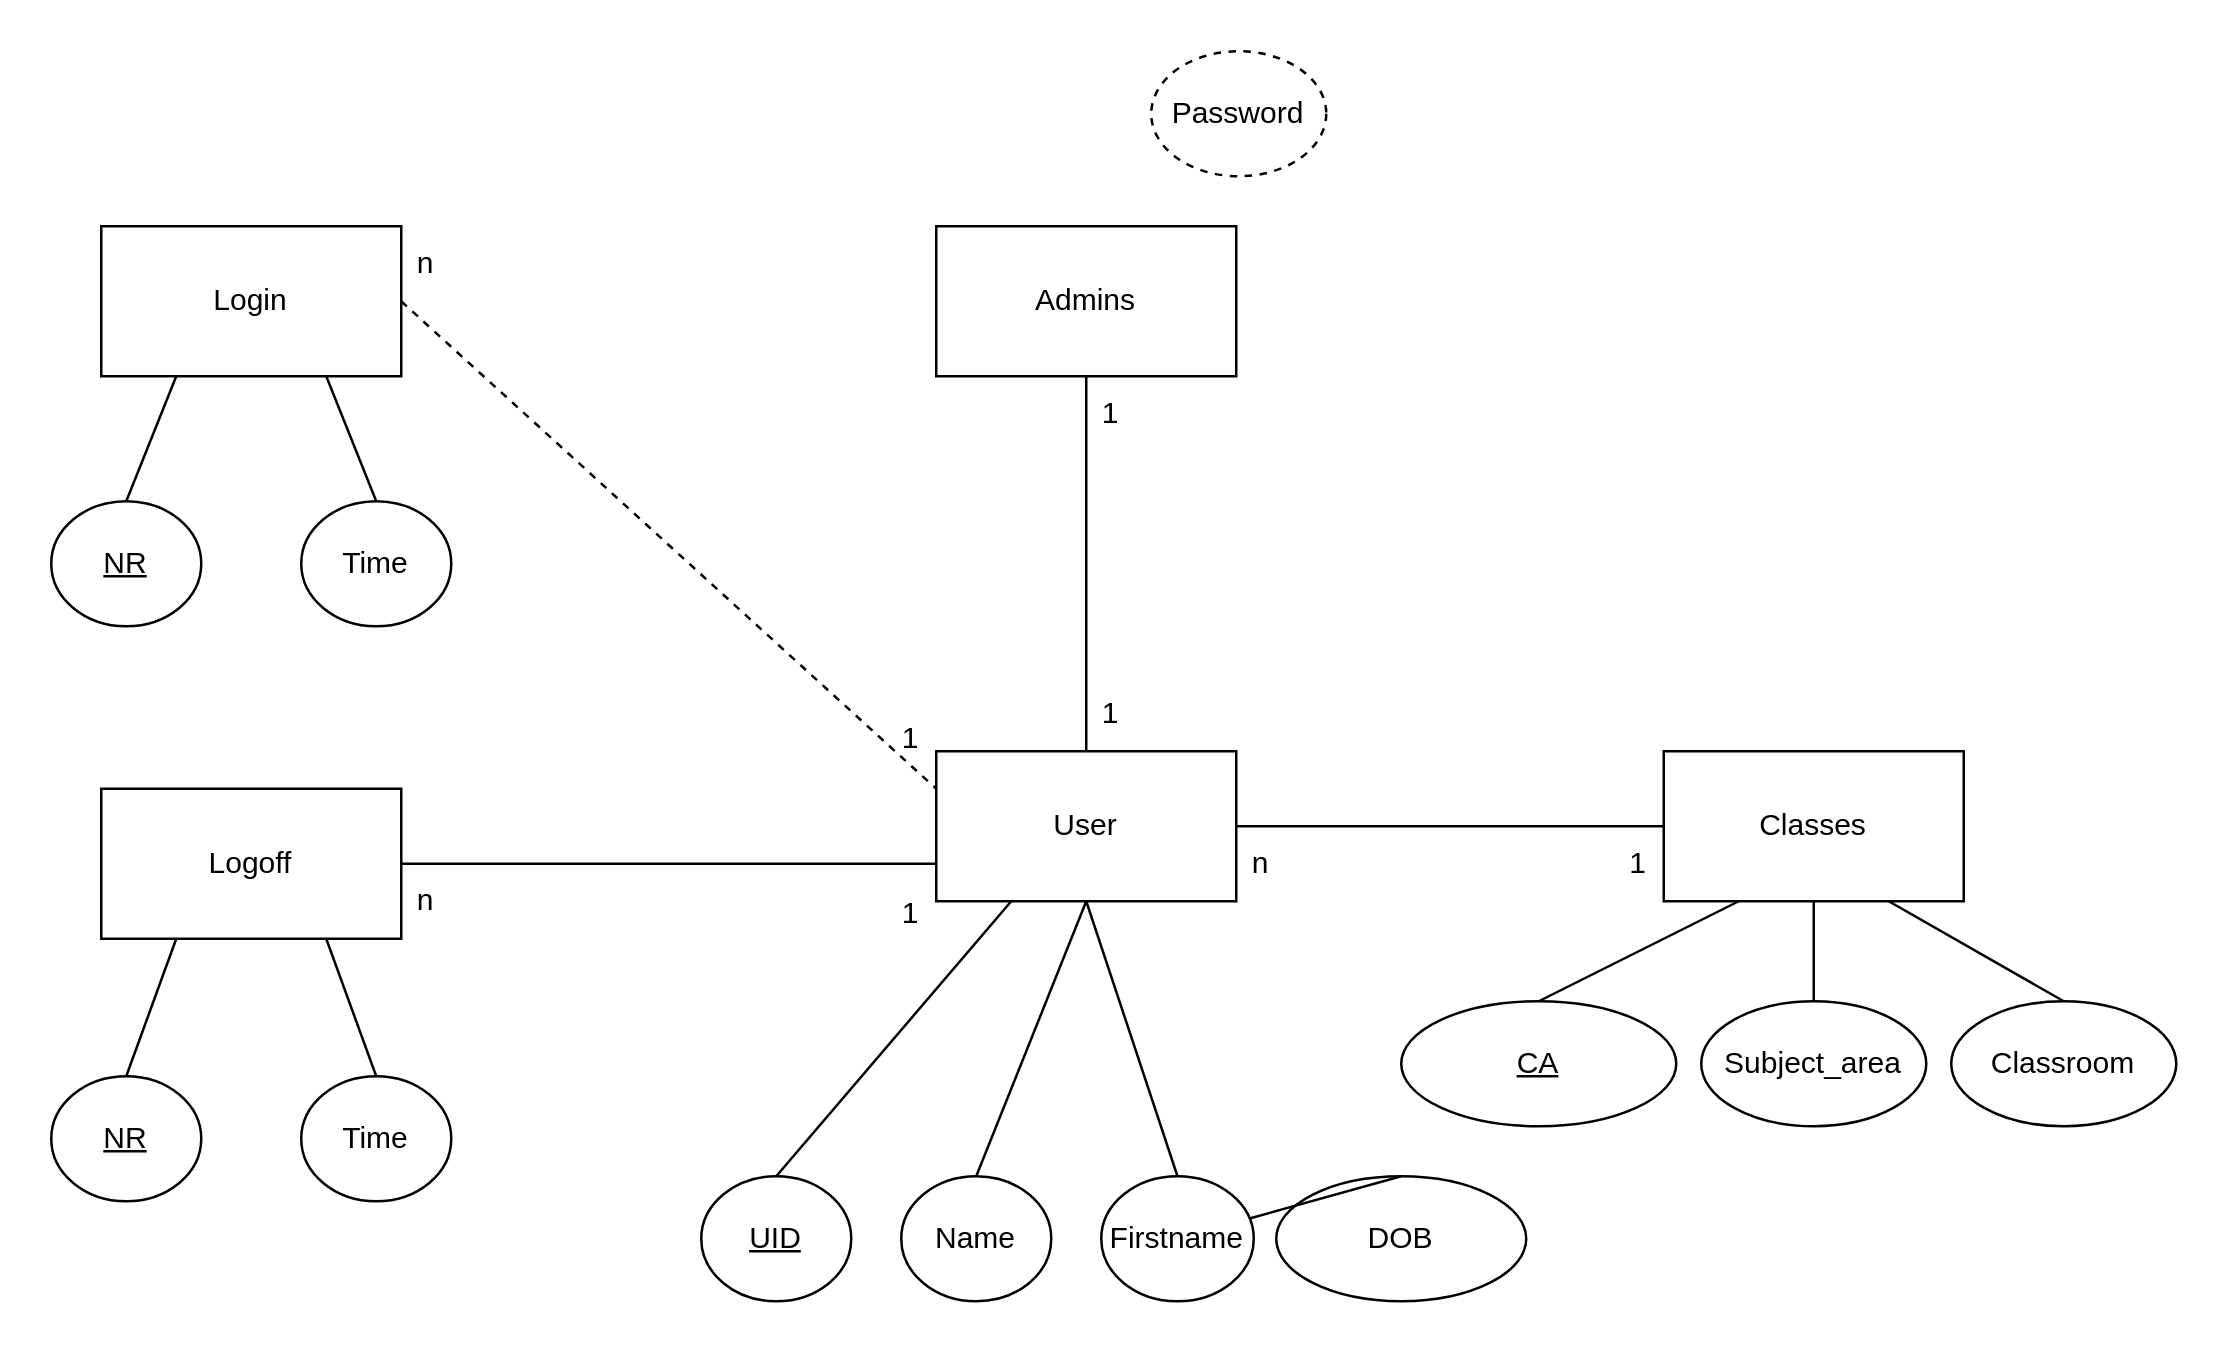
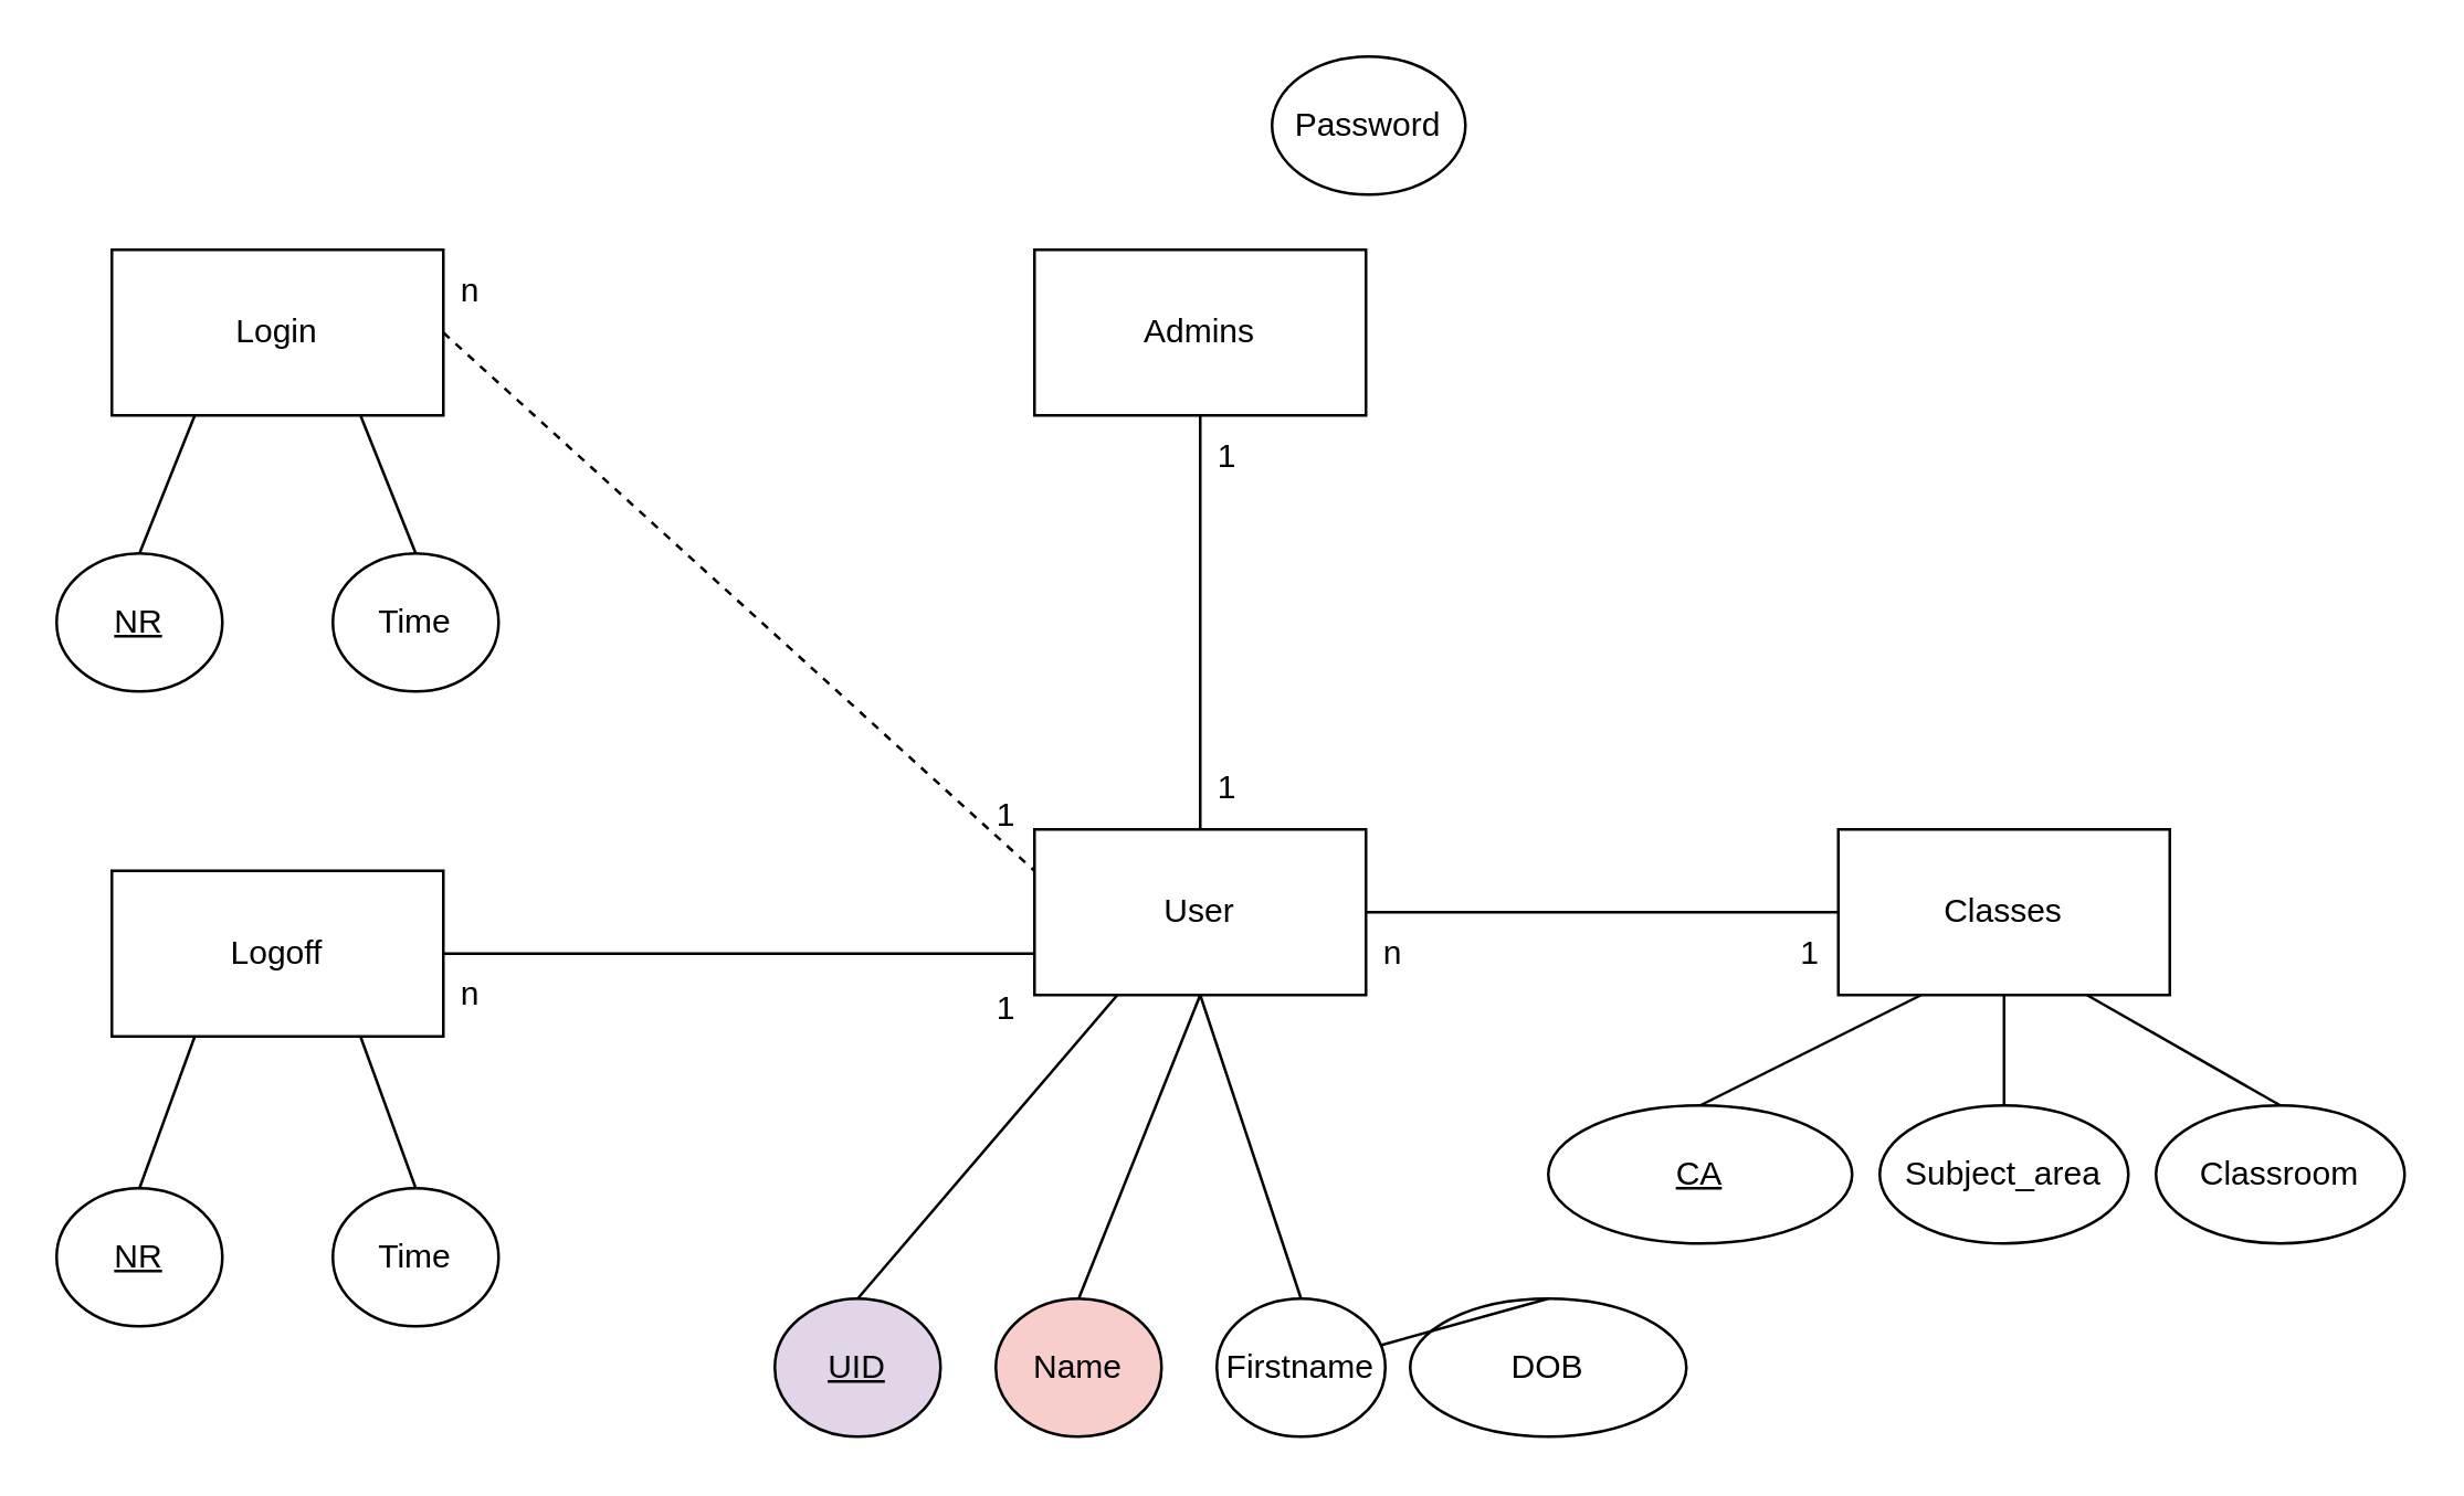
  <mxCell id="0" />
  <mxCell id="1" parent="0" />
  <mxCell id="2" value="User" style="rounded=0;whiteSpace=wrap;html=1;" parent="1" vertex="1"><mxGeometry x="374" y="300" width="120" height="60" as="geometry" /></mxCell>
  <mxCell id="3" value="Login" style="rounded=0;whiteSpace=wrap;html=1;" parent="1" vertex="1"><mxGeometry x="40" y="90" width="120" height="60" as="geometry" /></mxCell>
  <mxCell id="4" value="Logoff" style="rounded=0;whiteSpace=wrap;html=1;" parent="1" vertex="1"><mxGeometry x="40" y="315" width="120" height="60" as="geometry" /></mxCell>
  <mxCell id="5" value="" style="endArrow=none;html=1;entryX=0;entryY=0.25;entryDx=0;entryDy=0;exitX=1;exitY=0.5;exitDx=0;exitDy=0;dashed=1;" parent="1" source="3" target="2" edge="1"><mxGeometry width="50" height="50" relative="1" as="geometry"><mxPoint x="440" y="360" as="sourcePoint" /><mxPoint x="490" y="310" as="targetPoint" /></mxGeometry></mxCell>
  <mxCell id="6" value="" style="endArrow=none;html=1;entryX=0;entryY=0.75;entryDx=0;entryDy=0;exitX=1;exitY=0.5;exitDx=0;exitDy=0;" parent="1" source="4" target="2" edge="1"><mxGeometry width="50" height="50" relative="1" as="geometry"><mxPoint x="440" y="360" as="sourcePoint" /><mxPoint x="490" y="310" as="targetPoint" /></mxGeometry></mxCell>
  <mxCell id="7" value="Classes" style="rounded=0;whiteSpace=wrap;html=1;" parent="1" vertex="1"><mxGeometry x="665" y="300" width="120" height="60" as="geometry" /></mxCell>
  <mxCell id="8" value="Admins" style="rounded=0;whiteSpace=wrap;html=1;" parent="1" vertex="1"><mxGeometry x="374" y="90" width="120" height="60" as="geometry" /></mxCell>
  <mxCell id="9" value="" style="endArrow=none;html=1;exitX=0;exitY=0;exitDx=0;exitDy=0;entryX=0;entryY=0.5;entryDx=0;entryDy=0;" parent="1" source="14" target="7" edge="1"><mxGeometry width="50" height="50" relative="1" as="geometry"><mxPoint x="550" y="410" as="sourcePoint" /><mxPoint x="546" y="290" as="targetPoint" /></mxGeometry></mxCell>
  <mxCell id="10" value="n" style="text;html=1;strokeColor=none;fillColor=none;align=center;verticalAlign=middle;whiteSpace=wrap;rounded=0;" parent="1" vertex="1"><mxGeometry x="160" y="90" width="20" height="30" as="geometry" /></mxCell>
  <mxCell id="11" value="1" style="text;html=1;strokeColor=none;fillColor=none;align=center;verticalAlign=middle;whiteSpace=wrap;rounded=0;" parent="1" vertex="1"><mxGeometry x="354" y="280" width="20" height="30" as="geometry" /></mxCell>
  <mxCell id="12" value="n" style="text;html=1;strokeColor=none;fillColor=none;align=center;verticalAlign=middle;whiteSpace=wrap;rounded=0;" parent="1" vertex="1"><mxGeometry x="160" y="345" width="20" height="30" as="geometry" /></mxCell>
  <mxCell id="13" value="1" style="text;html=1;strokeColor=none;fillColor=none;align=center;verticalAlign=middle;whiteSpace=wrap;rounded=0;" parent="1" vertex="1"><mxGeometry x="354" y="350" width="20" height="30" as="geometry" /></mxCell>
  <mxCell id="14" value="n" style="text;html=1;strokeColor=none;fillColor=none;align=center;verticalAlign=middle;whiteSpace=wrap;rounded=0;" parent="1" vertex="1"><mxGeometry x="494" y="330" width="20" height="30" as="geometry" /></mxCell>
  <mxCell id="15" value="1" style="text;html=1;strokeColor=none;fillColor=none;align=center;verticalAlign=middle;whiteSpace=wrap;rounded=0;" parent="1" vertex="1"><mxGeometry x="645" y="330" width="20" height="30" as="geometry" /></mxCell>
  <mxCell id="16" value="" style="endArrow=none;html=1;exitX=0.5;exitY=0;exitDx=0;exitDy=0;entryX=0.5;entryY=1;entryDx=0;entryDy=0;" parent="1" source="2" target="8" edge="1"><mxGeometry width="50" height="50" relative="1" as="geometry"><mxPoint x="440" y="260" as="sourcePoint" /><mxPoint x="490" y="210" as="targetPoint" /></mxGeometry></mxCell>
  <mxCell id="17" value="1" style="text;html=1;strokeColor=none;fillColor=none;align=center;verticalAlign=middle;whiteSpace=wrap;rounded=0;" parent="1" vertex="1"><mxGeometry x="434" y="270" width="20" height="30" as="geometry" /></mxCell>
  <mxCell id="18" value="1" style="text;html=1;strokeColor=none;fillColor=none;align=center;verticalAlign=middle;whiteSpace=wrap;rounded=0;" parent="1" vertex="1"><mxGeometry x="434" y="150" width="20" height="30" as="geometry" /></mxCell>
- <mxCell id="19" value="Password" style="ellipse;whiteSpace=wrap;html=1;dashed=1;" parent="1" vertex="1"><mxGeometry x="460" y="20" width="70" height="50" as="geometry" /></mxCell>
+ <mxCell id="19" value="Password" style="ellipse;whiteSpace=wrap;html=1;" parent="1" vertex="1"><mxGeometry x="460" y="20" width="70" height="50" as="geometry" /></mxCell>
  <mxCell id="20" value="&lt;u&gt;CA&lt;/u&gt;" style="ellipse;whiteSpace=wrap;html=1;" parent="1" vertex="1"><mxGeometry x="560" y="400" width="110" height="50" as="geometry" /></mxCell>
  <mxCell id="21" value="Subject_area" style="ellipse;whiteSpace=wrap;html=1;" parent="1" vertex="1"><mxGeometry x="680" y="400" width="90" height="50" as="geometry" /></mxCell>
  <mxCell id="22" value="Classroom" style="ellipse;whiteSpace=wrap;html=1;" parent="1" vertex="1"><mxGeometry x="780" y="400" width="90" height="50" as="geometry" /></mxCell>
  <mxCell id="23" value="" style="endArrow=none;html=1;entryX=0.25;entryY=1;entryDx=0;entryDy=0;exitX=0.5;exitY=0;exitDx=0;exitDy=0;" parent="1" source="20" target="7" edge="1"><mxGeometry width="50" height="50" relative="1" as="geometry"><mxPoint x="470" y="370" as="sourcePoint" /><mxPoint x="520" y="320" as="targetPoint" /></mxGeometry></mxCell>
  <mxCell id="24" value="" style="endArrow=none;html=1;entryX=0.5;entryY=1;entryDx=0;entryDy=0;exitX=0.5;exitY=0;exitDx=0;exitDy=0;" parent="1" source="21" target="7" edge="1"><mxGeometry width="50" height="50" relative="1" as="geometry"><mxPoint x="635" y="410" as="sourcePoint" /><mxPoint x="705" y="370" as="targetPoint" /></mxGeometry></mxCell>
  <mxCell id="25" value="" style="endArrow=none;html=1;entryX=0.75;entryY=1;entryDx=0;entryDy=0;exitX=0.5;exitY=0;exitDx=0;exitDy=0;" parent="1" source="22" target="7" edge="1"><mxGeometry width="50" height="50" relative="1" as="geometry"><mxPoint x="735" y="410" as="sourcePoint" /><mxPoint x="735" y="370" as="targetPoint" /></mxGeometry></mxCell>
- <mxCell id="26" value="&lt;u&gt;UID&lt;/u&gt;" style="ellipse;whiteSpace=wrap;html=1;" parent="1" vertex="1"><mxGeometry x="280" y="470" width="60" height="50" as="geometry" /></mxCell>
- <mxCell id="27" value="Name" style="ellipse;whiteSpace=wrap;html=1;" parent="1" vertex="1"><mxGeometry x="360" y="470" width="60" height="50" as="geometry" /></mxCell>
+ <mxCell id="26" value="&lt;u&gt;UID&lt;/u&gt;" style="ellipse;whiteSpace=wrap;html=1;fillColor=#e1d5e7;" parent="1" vertex="1"><mxGeometry x="280" y="470" width="60" height="50" as="geometry" /></mxCell>
+ <mxCell id="27" value="Name" style="ellipse;whiteSpace=wrap;html=1;fillColor=#f8cecc;" parent="1" vertex="1"><mxGeometry x="360" y="470" width="60" height="50" as="geometry" /></mxCell>
  <mxCell id="28" value="Firstname" style="ellipse;whiteSpace=wrap;html=1;" parent="1" vertex="1"><mxGeometry x="440" y="470" width="61" height="50" as="geometry" /></mxCell>
  <mxCell id="29" value="DOB" style="ellipse;whiteSpace=wrap;html=1;" parent="1" vertex="1"><mxGeometry x="510" y="470" width="100" height="50" as="geometry" /></mxCell>
  <mxCell id="30" value="" style="endArrow=none;html=1;exitX=0.5;exitY=0;exitDx=0;exitDy=0;entryX=0.25;entryY=1;entryDx=0;entryDy=0;" parent="1" source="26" target="2" edge="1"><mxGeometry width="50" height="50" relative="1" as="geometry"><mxPoint x="370" y="340" as="sourcePoint" /><mxPoint x="420" y="290" as="targetPoint" /></mxGeometry></mxCell>
  <mxCell id="31" value="" style="endArrow=none;html=1;exitX=0.5;exitY=0;exitDx=0;exitDy=0;entryX=0.5;entryY=1;entryDx=0;entryDy=0;" parent="1" source="27" target="2" edge="1"><mxGeometry width="50" height="50" relative="1" as="geometry"><mxPoint x="286" y="480" as="sourcePoint" /><mxPoint x="414" y="370" as="targetPoint" /></mxGeometry></mxCell>
  <mxCell id="32" value="" style="endArrow=none;html=1;exitX=0.5;exitY=0;exitDx=0;exitDy=0;entryX=0.5;entryY=1;entryDx=0;entryDy=0;" parent="1" source="28" target="2" edge="1"><mxGeometry width="50" height="50" relative="1" as="geometry"><mxPoint x="356" y="480" as="sourcePoint" /><mxPoint x="444" y="370" as="targetPoint" /></mxGeometry></mxCell>
  <mxCell id="33" value="" style="endArrow=none;html=1;exitX=0.5;exitY=0;exitDx=0;exitDy=0;" parent="1" source="29" target="28" edge="1"><mxGeometry width="50" height="50" relative="1" as="geometry"><mxPoint x="426.5" y="480" as="sourcePoint" /><mxPoint x="444" y="370" as="targetPoint" /></mxGeometry></mxCell>
  <mxCell id="34" value="&lt;u&gt;NR&lt;/u&gt;" style="ellipse;whiteSpace=wrap;html=1;" parent="1" vertex="1"><mxGeometry y="430" width="60" height="50" as="geometry" x="20" /></mxCell>
  <mxCell id="35" value="Time" style="ellipse;whiteSpace=wrap;html=1;" parent="1" vertex="1"><mxGeometry x="120" y="430" width="60" height="50" as="geometry" /></mxCell>
  <mxCell id="36" value="" style="endArrow=none;html=1;entryX=0.25;entryY=1;entryDx=0;entryDy=0;exitX=0.5;exitY=0;exitDx=0;exitDy=0;" parent="1" source="34" target="4" edge="1"><mxGeometry width="50" height="50" relative="1" as="geometry"><mxPoint x="300" y="340" as="sourcePoint" /><mxPoint x="350" y="290" as="targetPoint" /></mxGeometry></mxCell>
  <mxCell id="37" value="" style="endArrow=none;html=1;entryX=0.75;entryY=1;entryDx=0;entryDy=0;exitX=0.5;exitY=0;exitDx=0;exitDy=0;" parent="1" source="35" target="4" edge="1"><mxGeometry width="50" height="50" relative="1" as="geometry"><mxPoint x="60" y="440" as="sourcePoint" /><mxPoint x="80" y="385" as="targetPoint" /></mxGeometry></mxCell>
  <mxCell id="38" value="&lt;u&gt;NR&lt;/u&gt;" style="ellipse;whiteSpace=wrap;html=1;" parent="1" vertex="1"><mxGeometry y="200" width="60" height="50" as="geometry" x="20" /></mxCell>
  <mxCell id="39" value="Time" style="ellipse;whiteSpace=wrap;html=1;" parent="1" vertex="1"><mxGeometry x="120" y="200" width="60" height="50" as="geometry" /></mxCell>
  <mxCell id="40" value="" style="endArrow=none;html=1;entryX=0.25;entryY=1;entryDx=0;entryDy=0;exitX=0.5;exitY=0;exitDx=0;exitDy=0;" parent="1" source="38" target="3" edge="1"><mxGeometry width="50" height="50" relative="1" as="geometry"><mxPoint x="50" y="200" as="sourcePoint" /><mxPoint x="70" y="170" as="targetPoint" /></mxGeometry></mxCell>
  <mxCell id="41" value="" style="endArrow=none;html=1;entryX=0.75;entryY=1;entryDx=0;entryDy=0;exitX=0.5;exitY=0;exitDx=0;exitDy=0;" parent="1" source="39" target="3" edge="1"><mxGeometry width="50" height="50" relative="1" as="geometry"><mxPoint x="150" y="200" as="sourcePoint" /><mxPoint x="130" y="170" as="targetPoint" /></mxGeometry></mxCell>
